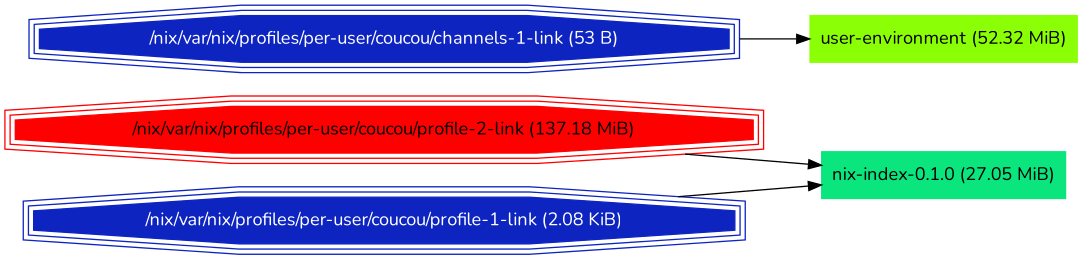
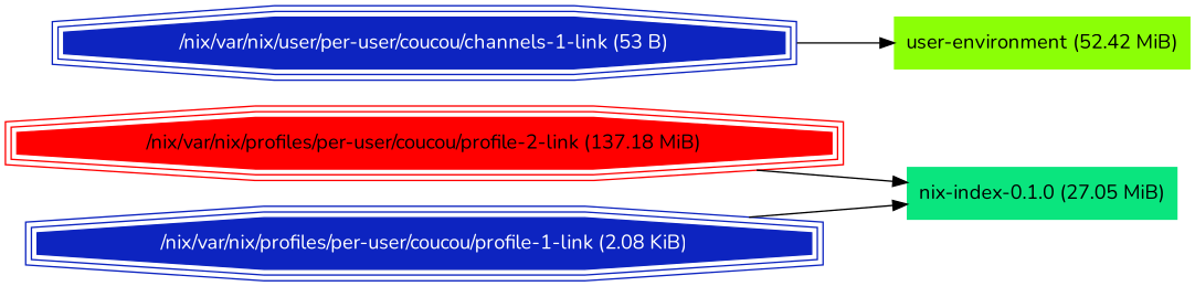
  digraph {
    fontname=Nunito
    rankdir=LR
    node [color="#0D24C0" fontcolor="#000000" fontname=Nunito shape=tripleoctagon style=filled]
    edge [fontname=Nunito]
    n1 [color="#FF0000" label="/nix/var/nix/profiles/per-user/coucou/profile-2-link (137.18 MiB)"]
    n2 [fontcolor="#ffffff" label="/nix/var/nix/profiles/per-user/coucou/profile-1-link (2.08 KiB)"]
-   n3 [fontcolor="#ffffff" label="/nix/var/nix/profiles/per-user/coucou/channels-1-link (53 B)"]
+   n3 [fontcolor="#ffffff" label="/nix/var/nix/user/per-user/coucou/channels-1-link (53 B)"]
    n4 [color="#0AE57E" label="nix-index-0.1.0 (27.05 MiB)" shape=box]
-   n5 [color="#8BFF06" label="user-environment (52.32 MiB)" shape=box]
+   n5 [color="#8BFF06" label="user-environment (52.42 MiB)" shape=box]
    subgraph sub_1 {
      rank=same
      n1
      n2
      n3
    }
    n1 -> n4
    n2 -> n4
    n3 -> n5
  }
